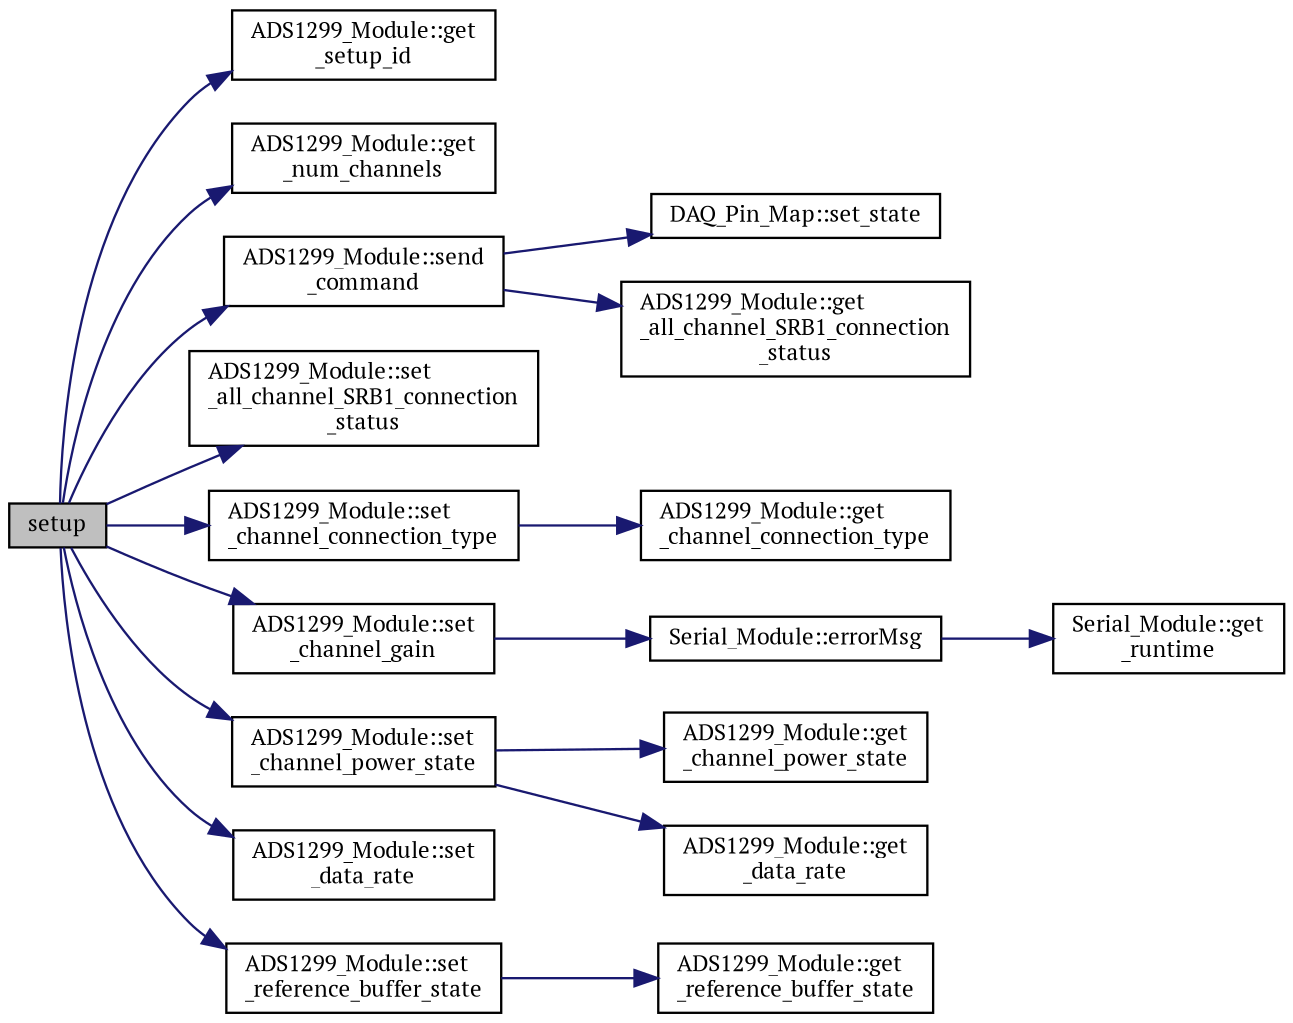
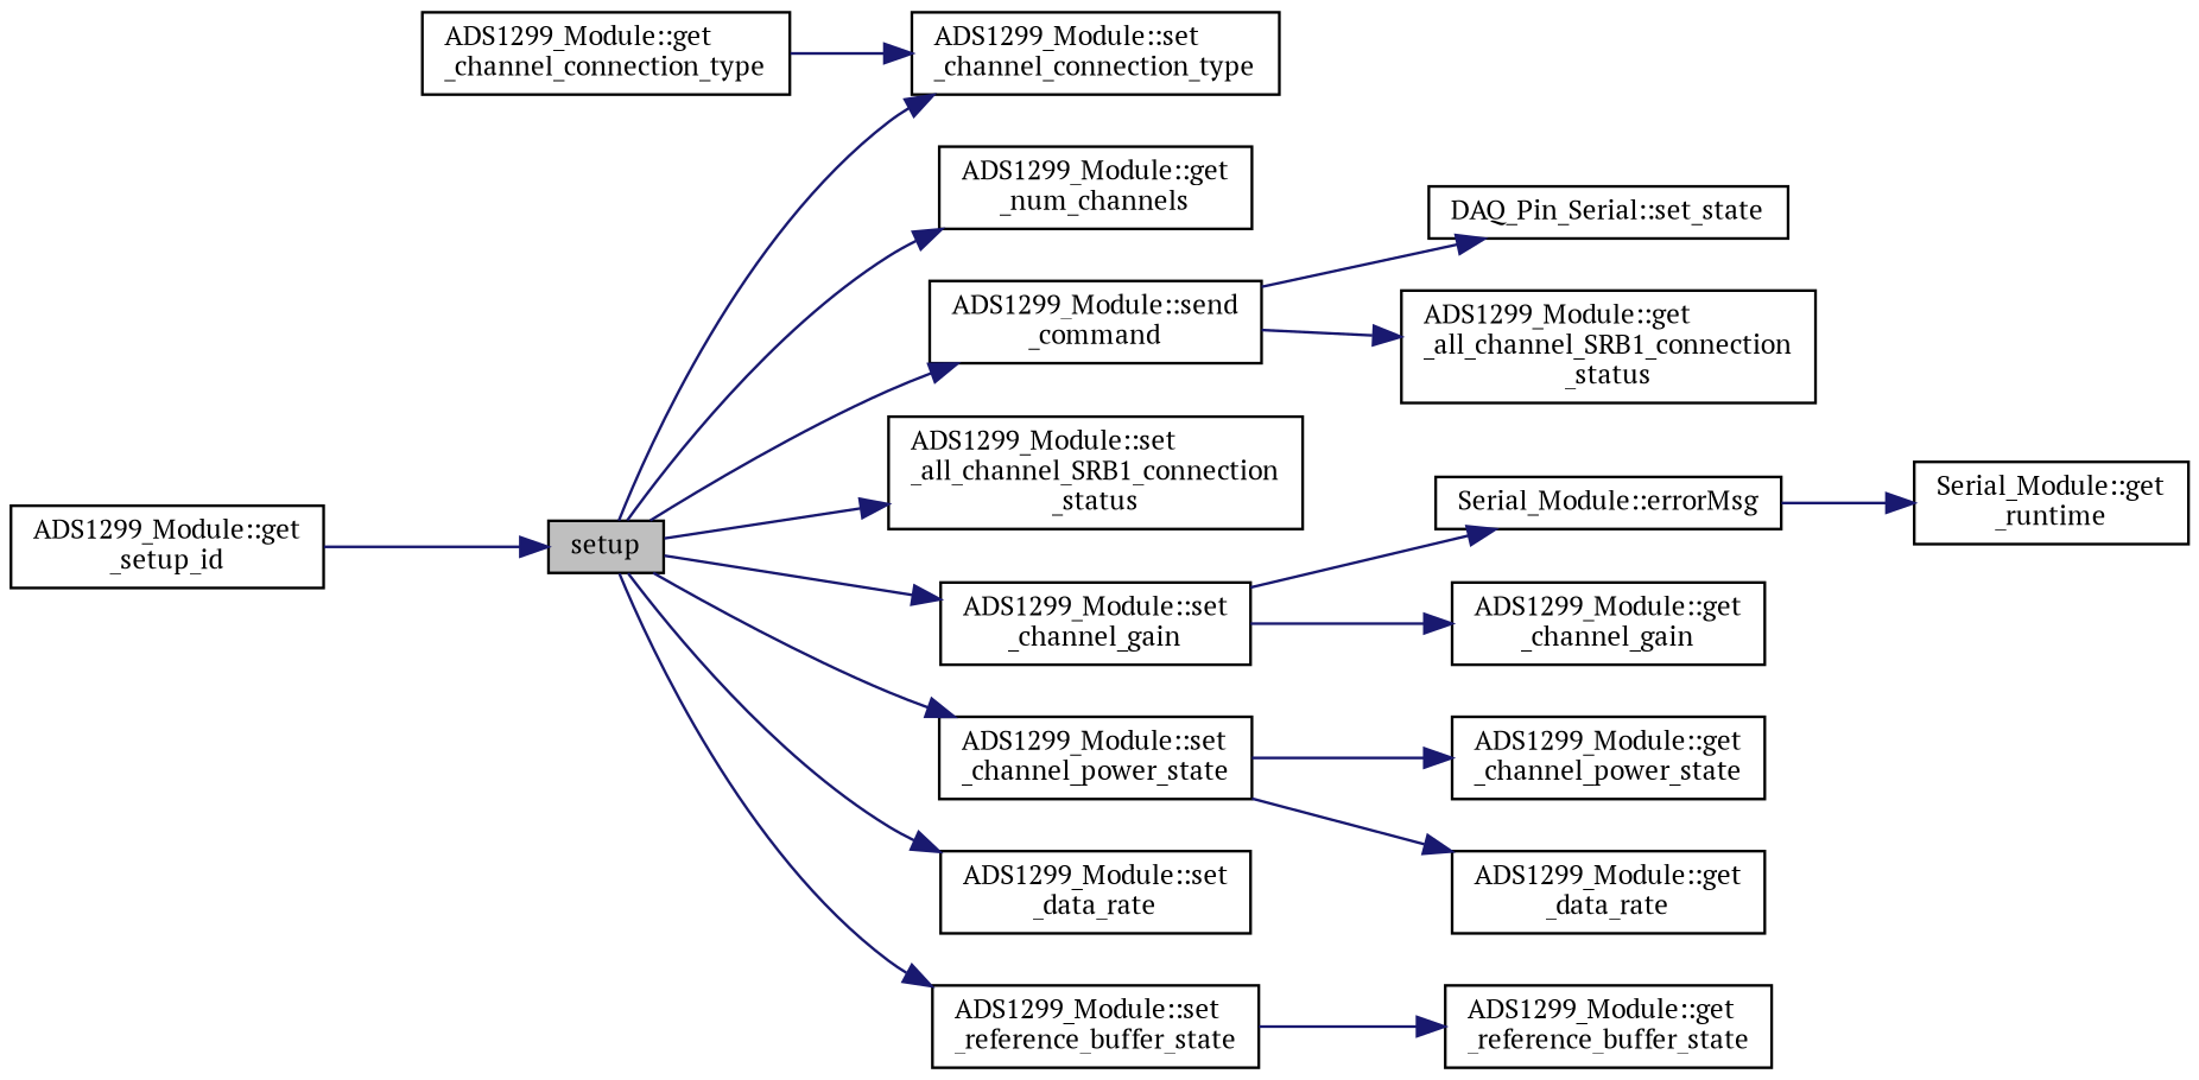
  digraph {
    fontname="PT Serif"
    rankdir=LR
    node [color=black fillcolor=white fontname="PT Serif" fontsize=10 shape=record style=filled]
    edge [color=midnightblue fontname="PT Serif" fontsize=10 labelfontname=Helvetica labelfontsize=10 style=solid]
    n1 [fillcolor=grey75 fontcolor=black height=0.2 label=setup width=0.4]
    n2 [height=0.2 label="ADS1299_Module::get\l_setup_id" width=0.4]
    n3 [height=0.2 label="ADS1299_Module::get\l_num_channels" width=0.4]
    n4 [height=0.2 label="ADS1299_Module::send\l_command" width=0.4]
    n5 [height=0.2 label="ADS1299_Module::set\l_all_channel_SRB1_connection\l_status" width=0.4]
    n6 [height=0.2 label="ADS1299_Module::set\l_channel_connection_type" width=0.4]
    n7 [height=0.2 label="ADS1299_Module::set\l_channel_gain" width=0.4]
    n8 [height=0.2 label="ADS1299_Module::set\l_channel_power_state" width=0.4]
    n9 [height=0.2 label="ADS1299_Module::set\l_data_rate" width=0.4]
    n10 [height=0.2 label="ADS1299_Module::set\l_reference_buffer_state" width=0.4]
    n11 [height=0.2 label="Serial_Module::errorMsg" width=0.4]
    n12 [height=0.2 label="Serial_Module::get\l_runtime" width=0.4]
-   n13 [height=0.2 label="DAQ_Pin_Map::set_state" width=0.4]
+   n13 [height=0.2 label="DAQ_Pin_Serial::set_state" width=0.4]
    n14 [height=0.2 label="ADS1299_Module::get\l_all_channel_SRB1_connection\l_status" width=0.4]
    n15 [height=0.2 label="ADS1299_Module::get\l_channel_connection_type" width=0.4]
+   n16 [height=0.2 label="ADS1299_Module::get\l_channel_gain" width=0.4]
    n17 [height=0.2 label="ADS1299_Module::get\l_channel_power_state" width=0.4]
    n18 [height=0.2 label="ADS1299_Module::get\l_data_rate" width=0.4]
    n19 [height=0.2 label="ADS1299_Module::get\l_reference_buffer_state" width=0.4]
-   n1 -> n2
+   n2 -> n1
    n1 -> n3
    n1 -> n4
    n1 -> n5
    n1 -> n6
    n1 -> n7
    n1 -> n8
    n1 -> n9
    n1 -> n10
    n4 -> n13
    n4 -> n14
-   n6 -> n15
+   n15 -> n6
    n7 -> n11
+   n7 -> n16
    n8 -> n17
    n8 -> n18
    n10 -> n19
    n11 -> n12
  }
